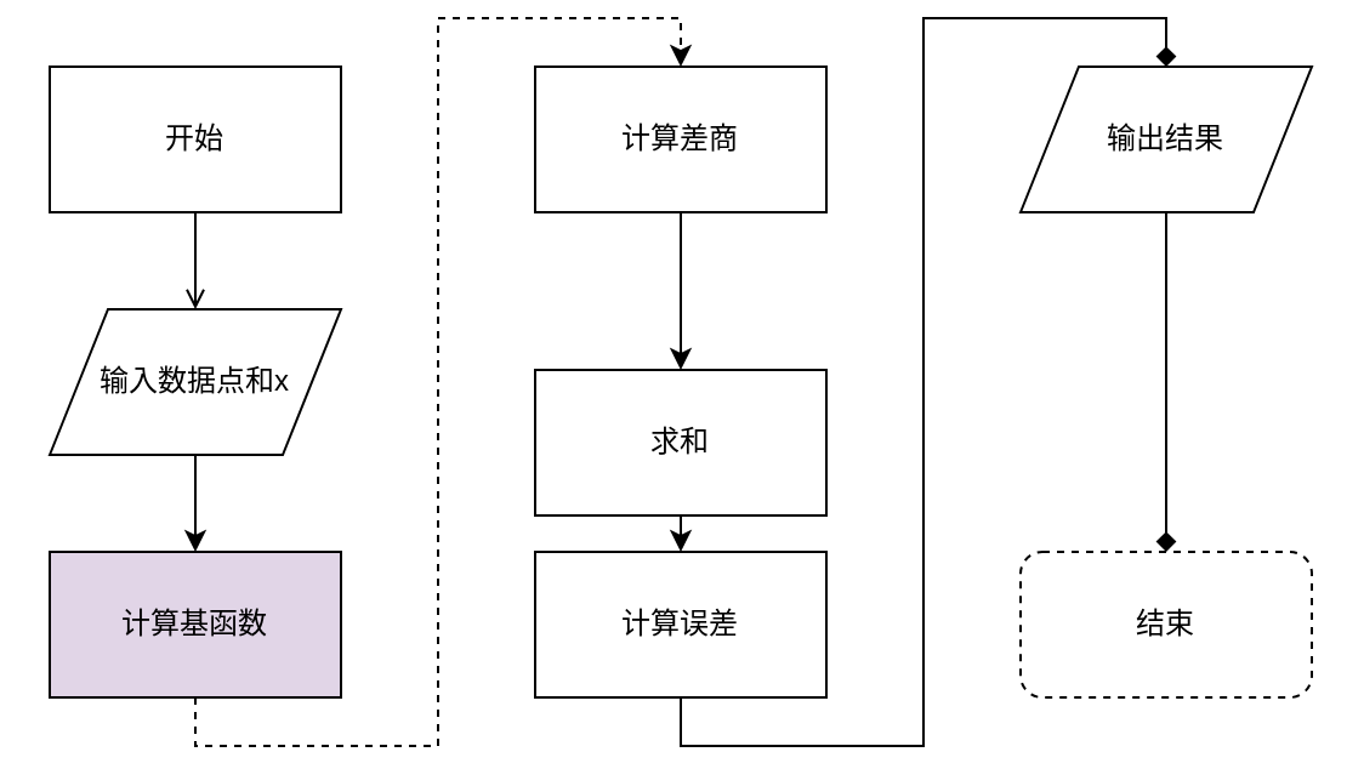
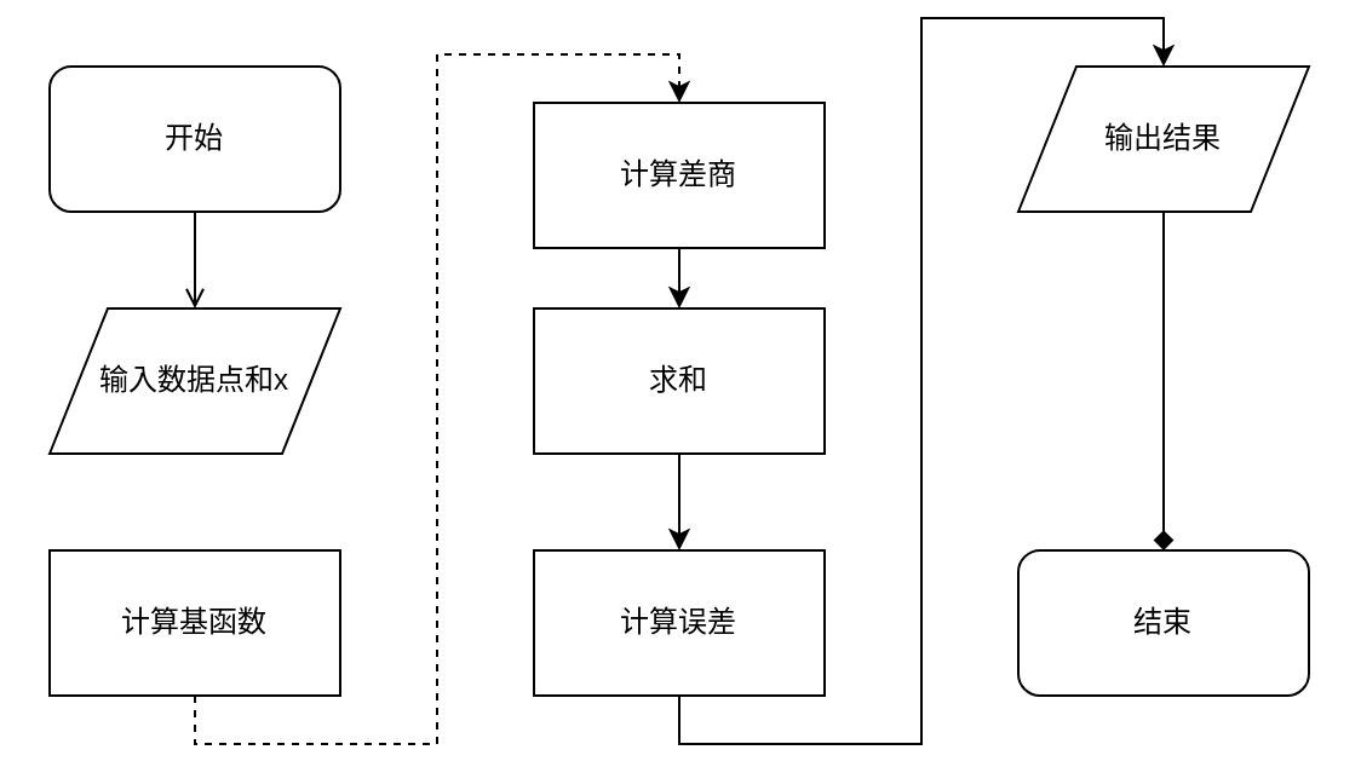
  <mxCell id="0" />
  <mxCell id="1" parent="0" />
  <mxCell id="2" style="edgeStyle=orthogonalEdgeStyle;rounded=0;orthogonalLoop=1;jettySize=auto;html=1;exitX=0.5;exitY=1;exitDx=0;exitDy=0;entryX=0.5;entryY=0;entryDx=0;entryDy=0;endArrow=open;" edge="1" parent="1" source="3" target="5"><mxGeometry relative="1" as="geometry" /></mxCell>
- <mxCell id="3" value="开始" style="whiteSpace=wrap;html=1;rounded=0;" vertex="1" parent="1"><mxGeometry x="20" y="20" width="120" height="60" as="geometry" /></mxCell>
- <mxCell id="4" style="edgeStyle=orthogonalEdgeStyle;rounded=0;orthogonalLoop=1;jettySize=auto;html=1;exitX=0.5;exitY=1;exitDx=0;exitDy=0;entryX=0.5;entryY=0;entryDx=0;entryDy=0;" edge="1" parent="1" source="5" target="7"><mxGeometry relative="1" as="geometry" /></mxCell>
+ <mxCell id="3" value="开始" style="rounded=1;whiteSpace=wrap;html=1;" vertex="1" parent="1"><mxGeometry x="20" y="20" width="120" height="60" as="geometry" /></mxCell>
  <mxCell id="5" value="输入数据点和x" style="shape=parallelogram;perimeter=parallelogramPerimeter;whiteSpace=wrap;html=1;" vertex="1" parent="1"><mxGeometry x="20" y="120" width="120" height="60" as="geometry" /></mxCell>
  <mxCell id="6" style="edgeStyle=orthogonalEdgeStyle;rounded=0;orthogonalLoop=1;jettySize=auto;html=1;exitX=0.5;exitY=1;exitDx=0;exitDy=0;entryX=0.5;entryY=0;entryDx=0;entryDy=0;dashed=1;" edge="1" parent="1" source="7" target="9"><mxGeometry relative="1" as="geometry" /></mxCell>
- <mxCell id="7" value="计算基函数" style="rounded=0;whiteSpace=wrap;html=1;fillColor=#e1d5e7;" vertex="1" parent="1"><mxGeometry x="20" y="220" width="120" height="60" as="geometry" /></mxCell>
+ <mxCell id="7" value="计算基函数" style="rounded=0;whiteSpace=wrap;html=1;" vertex="1" parent="1"><mxGeometry x="20" y="220" width="120" height="60" as="geometry" /></mxCell>
  <mxCell id="8" style="edgeStyle=orthogonalEdgeStyle;rounded=0;orthogonalLoop=1;jettySize=auto;html=1;exitX=0.5;exitY=1;exitDx=0;exitDy=0;entryX=0.5;entryY=0;entryDx=0;entryDy=0;" edge="1" parent="1" source="9" target="16"><mxGeometry relative="1" as="geometry" /></mxCell>
- <mxCell id="9" value="计算差商" style="rounded=0;whiteSpace=wrap;html=1;" vertex="1" parent="1"><mxGeometry x="220" y="20" width="120" height="60" as="geometry" /></mxCell>
+ <mxCell id="9" value="计算差商" style="rounded=0;whiteSpace=wrap;html=1;" vertex="1" parent="1"><mxGeometry x="220" y="35" width="120" height="60" as="geometry" /></mxCell>
  <mxCell id="10" style="edgeStyle=orthogonalEdgeStyle;rounded=0;orthogonalLoop=1;jettySize=auto;html=1;exitX=0.5;exitY=1;exitDx=0;exitDy=0;entryX=0.5;entryY=0;entryDx=0;entryDy=0;endArrow=diamond;" edge="1" parent="1" source="11" target="12"><mxGeometry relative="1" as="geometry" /></mxCell>
  <mxCell id="11" value="输出结果" style="shape=parallelogram;perimeter=parallelogramPerimeter;whiteSpace=wrap;html=1;" vertex="1" parent="1"><mxGeometry x="420" y="20" width="120" height="60" as="geometry" /></mxCell>
- <mxCell id="12" value="结束" style="rounded=1;whiteSpace=wrap;html=1;dashed=1;" vertex="1" parent="1"><mxGeometry x="420" y="220" width="120" height="60" as="geometry" /></mxCell>
- <mxCell id="13" style="edgeStyle=orthogonalEdgeStyle;rounded=0;orthogonalLoop=1;jettySize=auto;html=1;exitX=0.5;exitY=1;exitDx=0;exitDy=0;entryX=0.5;entryY=0;entryDx=0;entryDy=0;endArrow=diamond;" edge="1" parent="1" source="14" target="11"><mxGeometry relative="1" as="geometry" /></mxCell>
+ <mxCell id="12" value="结束" style="rounded=1;whiteSpace=wrap;html=1;" vertex="1" parent="1"><mxGeometry x="420" y="220" width="120" height="60" as="geometry" /></mxCell>
+ <mxCell id="13" style="edgeStyle=orthogonalEdgeStyle;rounded=0;orthogonalLoop=1;jettySize=auto;html=1;exitX=0.5;exitY=1;exitDx=0;exitDy=0;entryX=0.5;entryY=0;entryDx=0;entryDy=0;" edge="1" parent="1" source="14" target="11"><mxGeometry relative="1" as="geometry" /></mxCell>
  <mxCell id="14" value="计算误差" style="rounded=0;whiteSpace=wrap;html=1;" vertex="1" parent="1"><mxGeometry x="220" y="220" width="120" height="60" as="geometry" /></mxCell>
  <mxCell id="15" style="edgeStyle=orthogonalEdgeStyle;rounded=0;orthogonalLoop=1;jettySize=auto;html=1;exitX=0.5;exitY=1;exitDx=0;exitDy=0;entryX=0.5;entryY=0;entryDx=0;entryDy=0;" edge="1" parent="1" source="16" target="14"><mxGeometry relative="1" as="geometry" /></mxCell>
- <mxCell id="16" value="求和" style="rounded=0;whiteSpace=wrap;html=1;" vertex="1" parent="1"><mxGeometry x="220" y="145" width="120" height="60" as="geometry" /></mxCell>
+ <mxCell id="16" value="求和" style="rounded=0;whiteSpace=wrap;html=1;" vertex="1" parent="1"><mxGeometry x="220" y="120" width="120" height="60" as="geometry" /></mxCell>
